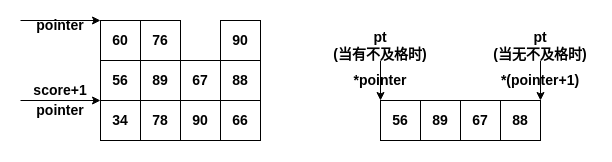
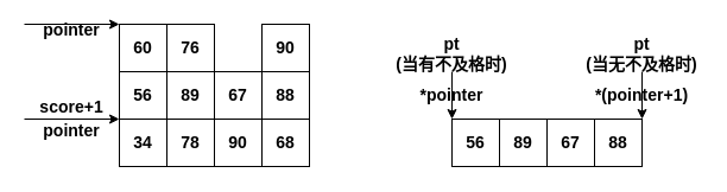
  <mxCell id="0" />
  <mxCell id="1" parent="0" />
  <mxCell id="2" value="&lt;font style=&quot;font-size: 14px&quot;&gt;&lt;b&gt;60&lt;/b&gt;&lt;/font&gt;" style="rounded=0;whiteSpace=wrap;html=1;" vertex="1" parent="1"><mxGeometry x="100" y="20" width="40" height="40" as="geometry" /></mxCell>
  <mxCell id="3" value="&lt;font style=&quot;font-size: 14px&quot;&gt;&lt;b&gt;76&lt;/b&gt;&lt;/font&gt;" style="rounded=0;whiteSpace=wrap;html=1;" vertex="1" parent="1"><mxGeometry x="140" y="20" width="40" height="40" as="geometry" /></mxCell>
  <mxCell id="4" value="&lt;font style=&quot;font-size: 14px&quot;&gt;&lt;b&gt;90&lt;/b&gt;&lt;/font&gt;" style="rounded=0;whiteSpace=wrap;html=1;" vertex="1" parent="1"><mxGeometry x="220" y="20" width="40" height="40" as="geometry" /></mxCell>
  <mxCell id="5" value="&lt;font style=&quot;font-size: 14px&quot;&gt;&lt;b&gt;56&lt;/b&gt;&lt;/font&gt;" style="rounded=0;whiteSpace=wrap;html=1;" vertex="1" parent="1"><mxGeometry x="100" y="60" width="40" height="40" as="geometry" /></mxCell>
  <mxCell id="6" value="&lt;b&gt;&lt;font style=&quot;font-size: 14px&quot;&gt;89&lt;/font&gt;&lt;/b&gt;" style="rounded=0;whiteSpace=wrap;html=1;" vertex="1" parent="1"><mxGeometry x="140" y="60" width="40" height="40" as="geometry" /></mxCell>
  <mxCell id="7" value="&lt;font style=&quot;font-size: 14px&quot;&gt;&lt;b&gt;67&lt;/b&gt;&lt;/font&gt;" style="rounded=0;whiteSpace=wrap;html=1;" vertex="1" parent="1"><mxGeometry x="180" y="60" width="40" height="40" as="geometry" /></mxCell>
  <mxCell id="8" value="&lt;font style=&quot;font-size: 14px&quot;&gt;&lt;b&gt;88&lt;/b&gt;&lt;/font&gt;" style="rounded=0;whiteSpace=wrap;html=1;" vertex="1" parent="1"><mxGeometry x="220" y="60" width="40" height="40" as="geometry" /></mxCell>
  <mxCell id="9" value="&lt;font style=&quot;font-size: 14px&quot;&gt;&lt;b&gt;34&lt;/b&gt;&lt;/font&gt;" style="rounded=0;whiteSpace=wrap;html=1;" vertex="1" parent="1"><mxGeometry x="100" y="100" width="40" height="40" as="geometry" /></mxCell>
  <mxCell id="10" value="&lt;font style=&quot;font-size: 14px&quot;&gt;&lt;b&gt;78&lt;/b&gt;&lt;/font&gt;" style="rounded=0;whiteSpace=wrap;html=1;" vertex="1" parent="1"><mxGeometry x="140" y="100" width="40" height="40" as="geometry" /></mxCell>
  <mxCell id="11" value="&lt;font style=&quot;font-size: 14px&quot;&gt;&lt;b&gt;90&lt;/b&gt;&lt;/font&gt;" style="rounded=0;whiteSpace=wrap;html=1;" vertex="1" parent="1"><mxGeometry x="180" y="100" width="40" height="40" as="geometry" /></mxCell>
- <mxCell id="12" value="&lt;font style=&quot;font-size: 14px&quot;&gt;&lt;b&gt;66&lt;/b&gt;&lt;/font&gt;" style="rounded=0;whiteSpace=wrap;html=1;" vertex="1" parent="1"><mxGeometry x="220" y="100" width="40" height="40" as="geometry" /></mxCell>
+ <mxCell id="12" value="&lt;font style=&quot;font-size: 14px&quot;&gt;&lt;b&gt;68&lt;/b&gt;&lt;/font&gt;" style="rounded=0;whiteSpace=wrap;html=1;" vertex="1" parent="1"><mxGeometry x="220" y="100" width="40" height="40" as="geometry" /></mxCell>
  <mxCell id="13" value="" style="endArrow=classic;html=1;entryX=0;entryY=0;entryDx=0;entryDy=0;" edge="1" parent="1" target="2"><mxGeometry width="50" height="50" relative="1" as="geometry"><mxPoint x="20" y="20" as="sourcePoint" /><mxPoint x="120" y="-10" as="targetPoint" /></mxGeometry></mxCell>
  <mxCell id="14" value="&lt;font style=&quot;font-size: 14px&quot;&gt;&lt;b&gt;pointer&lt;/b&gt;&lt;/font&gt;" style="text;html=1;strokeColor=none;fillColor=none;align=center;verticalAlign=middle;whiteSpace=wrap;rounded=0;" vertex="1" parent="1"><mxGeometry x="40" y="20" width="40" height="10" as="geometry" /></mxCell>
  <mxCell id="15" value="" style="endArrow=classic;html=1;entryX=0;entryY=0;entryDx=0;entryDy=0;" edge="1" parent="1"><mxGeometry width="50" height="50" relative="1" as="geometry"><mxPoint x="20" y="100" as="sourcePoint" /><mxPoint x="100" y="100" as="targetPoint" /></mxGeometry></mxCell>
  <mxCell id="16" value="&lt;font style=&quot;font-size: 14px&quot;&gt;&lt;b&gt;pointer&lt;/b&gt;&lt;/font&gt;" style="text;html=1;strokeColor=none;fillColor=none;align=center;verticalAlign=middle;whiteSpace=wrap;rounded=0;" vertex="1" parent="1"><mxGeometry x="40" y="100" width="40" height="20" as="geometry" /></mxCell>
  <mxCell id="17" value="&lt;font style=&quot;font-size: 14px&quot;&gt;&lt;b&gt;score+1&lt;/b&gt;&lt;/font&gt;" style="text;html=1;strokeColor=none;fillColor=none;align=center;verticalAlign=middle;whiteSpace=wrap;rounded=0;" vertex="1" parent="1"><mxGeometry x="35" y="80" width="50" height="20" as="geometry" /></mxCell>
  <mxCell id="18" value="&lt;font style=&quot;font-size: 14px&quot;&gt;&lt;b&gt;56&lt;/b&gt;&lt;/font&gt;" style="rounded=0;whiteSpace=wrap;html=1;" vertex="1" parent="1"><mxGeometry x="380" y="100" width="40" height="40" as="geometry" /></mxCell>
  <mxCell id="19" value="&lt;b&gt;&lt;font style=&quot;font-size: 14px&quot;&gt;89&lt;/font&gt;&lt;/b&gt;" style="rounded=0;whiteSpace=wrap;html=1;" vertex="1" parent="1"><mxGeometry x="420" y="100" width="40" height="40" as="geometry" /></mxCell>
  <mxCell id="20" value="&lt;font style=&quot;font-size: 14px&quot;&gt;&lt;b&gt;67&lt;/b&gt;&lt;/font&gt;" style="rounded=0;whiteSpace=wrap;html=1;" vertex="1" parent="1"><mxGeometry x="460" y="100" width="40" height="40" as="geometry" /></mxCell>
  <mxCell id="21" value="&lt;font style=&quot;font-size: 14px&quot;&gt;&lt;b&gt;88&lt;/b&gt;&lt;/font&gt;" style="rounded=0;whiteSpace=wrap;html=1;" vertex="1" parent="1"><mxGeometry x="500" y="100" width="40" height="40" as="geometry" /></mxCell>
  <mxCell id="22" value="" style="endArrow=classic;html=1;entryX=0;entryY=0;entryDx=0;entryDy=0;" edge="1" parent="1" target="18"><mxGeometry width="50" height="50" relative="1" as="geometry"><mxPoint x="380" y="60" as="sourcePoint" /><mxPoint x="420" as="targetPoint" y="-20" /></mxGeometry></mxCell>
  <mxCell id="23" value="&lt;font style=&quot;font-size: 14px&quot;&gt;&lt;b&gt;*pointer&lt;/b&gt;&lt;/font&gt;" style="text;html=1;strokeColor=none;fillColor=none;align=center;verticalAlign=middle;whiteSpace=wrap;rounded=0;" vertex="1" parent="1"><mxGeometry x="360" y="75" width="40" height="10" as="geometry" /></mxCell>
  <mxCell id="24" value="&lt;font style=&quot;font-size: 14px&quot;&gt;&lt;b&gt;pt&lt;br&gt;(当有不及格时)&lt;br&gt;&lt;/b&gt;&lt;/font&gt;" style="text;html=1;strokeColor=none;fillColor=none;align=center;verticalAlign=middle;whiteSpace=wrap;rounded=0;" vertex="1" parent="1"><mxGeometry x="330" y="40" width="100" height="10" as="geometry" /></mxCell>
  <mxCell id="25" value="" style="endArrow=classic;html=1;entryX=0;entryY=0;entryDx=0;entryDy=0;" edge="1" parent="1"><mxGeometry width="50" height="50" relative="1" as="geometry"><mxPoint x="540" y="60" as="sourcePoint" /><mxPoint x="540" y="100" as="targetPoint" /></mxGeometry></mxCell>
  <mxCell id="26" value="&lt;font style=&quot;font-size: 14px&quot;&gt;&lt;b&gt;*(pointer+1)&lt;/b&gt;&lt;/font&gt;" style="text;html=1;strokeColor=none;fillColor=none;align=center;verticalAlign=middle;whiteSpace=wrap;rounded=0;" vertex="1" parent="1"><mxGeometry x="495" y="75" width="90" height="10" as="geometry" /></mxCell>
  <mxCell id="27" value="&lt;font style=&quot;font-size: 14px&quot;&gt;&lt;b&gt;pt&lt;br&gt;(当无不及格时)&lt;br&gt;&lt;/b&gt;&lt;/font&gt;" style="text;html=1;strokeColor=none;fillColor=none;align=center;verticalAlign=middle;whiteSpace=wrap;rounded=0;" vertex="1" parent="1"><mxGeometry x="490" y="40" width="100" height="10" as="geometry" /></mxCell>
